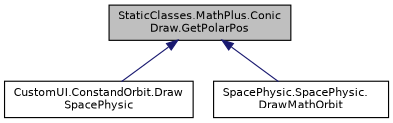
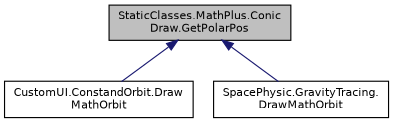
  digraph {
    rankdir=TB
    node [color=black fillcolor=white fontname=Helvetica fontsize=10 shape=record style=filled]
    edge [color=midnightblue dir=back fontname=Helvetica fontsize=10 labelfontname=Helvetica labelfontsize=10 style=solid]
    n1 [fillcolor=grey75 fontcolor=black height=0.2 label="StaticClasses.MathPlus.Conic\lDraw.GetPolarPos" width=0.4]
-   n2 [height=0.2 label="CustomUI.ConstandOrbit.Draw\lSpacePhysic" width=0.4]
-   n3 [height=0.2 label="SpacePhysic.SpacePhysic.\lDrawMathOrbit" width=0.4]
+   n2 [height=0.2 label="CustomUI.ConstandOrbit.Draw\lMathOrbit" width=0.4]
+   n3 [height=0.2 label="SpacePhysic.GravityTracing.\lDrawMathOrbit" width=0.4]
    n1 -> n2
    n1 -> n3
  }
